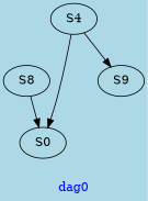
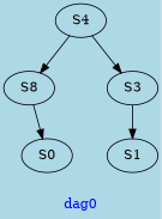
  digraph {
    bgcolor=lightblue
    fontcolor=blue
    label=dag0
    n1 [label=S8]
    S0
-   S3 [label=S9]
+   S3
+   S1
    S4
    n1 -> S0
-   S4 -> S0
+   S3 -> S1
+   S4 -> n1
    S4 -> S3
  }
